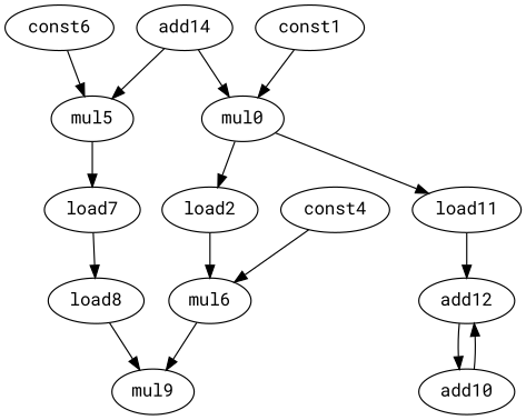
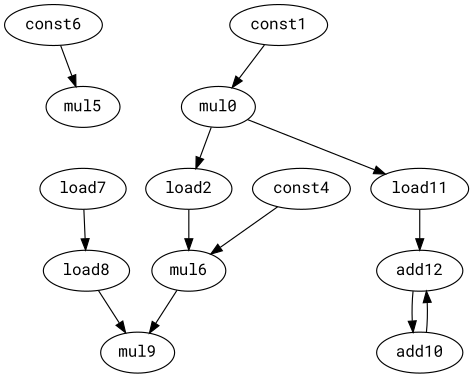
  digraph {
    fontname="Roboto Mono"
    node [fontname="Roboto Mono" opcode=load]
    edge [fontname="Roboto Mono" operand=0]
    load2
    mul0 [opcode=mul]
    load11
    n4 [label=mul6 opcode=mul]
    add12 [opcode=add]
    const1 [opcode=const]
    mul9 [opcode=mul]
    const4 [opcode=const]
    load7
    mul5 [opcode=mul]
    load8
    const6 [opcode=const]
    add10 [opcode=add]
-   add14 [opcode=add]
    load2 -> n4
    mul0 -> load2
    mul0 -> load11
    load11 -> add12 [operand=1]
    n4 -> mul9
    add12 -> add10 [operand=1]
    const1 -> mul0
    const4 -> n4 [operand=1]
    load7 -> load8
-   mul5 -> load7
    load8 -> mul9 [operand=1]
    const6 -> mul5
    add10 -> add12
-   add14 -> mul0 [operand=1]
-   add14 -> mul5 [operand=1]
  }
